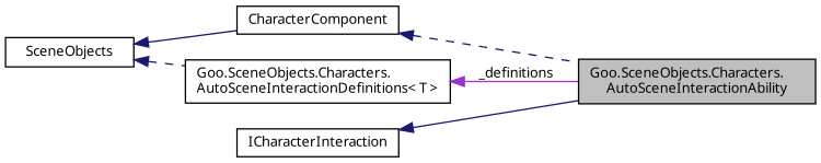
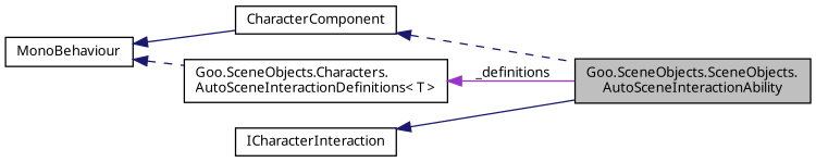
  digraph {
    rankdir=LR
    node [color=black fillcolor=white fontname=Calibrii fontsize=10 shape=record style=filled]
    edge [color=midnightblue dir=back fontname=Calibrii fontsize=10 labelfontname=Calibrii labelfontsize=10 style=solid]
-   n1 [fillcolor=grey75 fontcolor=black height=0.2 label="Goo.SceneObjects.Characters.\lAutoSceneInteractionAbility" width=0.4]
+   n1 [fillcolor=grey75 fontcolor=black height=0.2 label="Goo.SceneObjects.SceneObjects.\lAutoSceneInteractionAbility" width=0.4]
    n2 [height=0.2 label=CharacterComponent width=0.4]
-   n3 [height=0.2 label=SceneObjects width=0.4]
+   n3 [height=0.2 label=MonoBehaviour width=0.4]
    n4 [height=0.2 label="Goo.SceneObjects.Characters.\lAutoSceneInteractionDefinitions\< T \>" width=0.4]
    n5 [height=0.2 label=ICharacterInteraction width=0.4]
    n2 -> n1 [style=dashed]
    n3 -> n2
    n3 -> n4 [style=dashed]
    n4 -> n1 [color=darkorchid3 label=" _definitions"]
    n5 -> n1
  }
